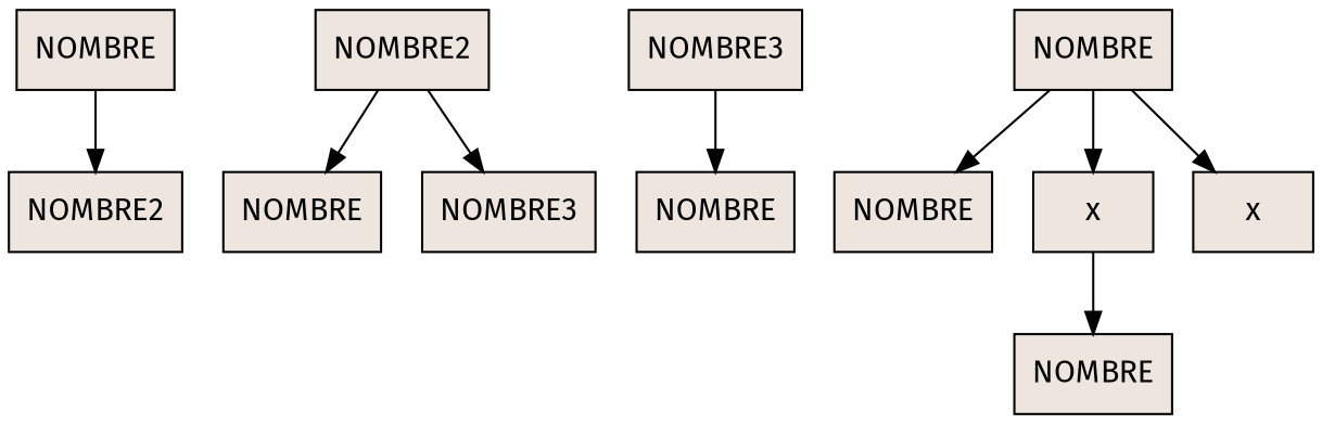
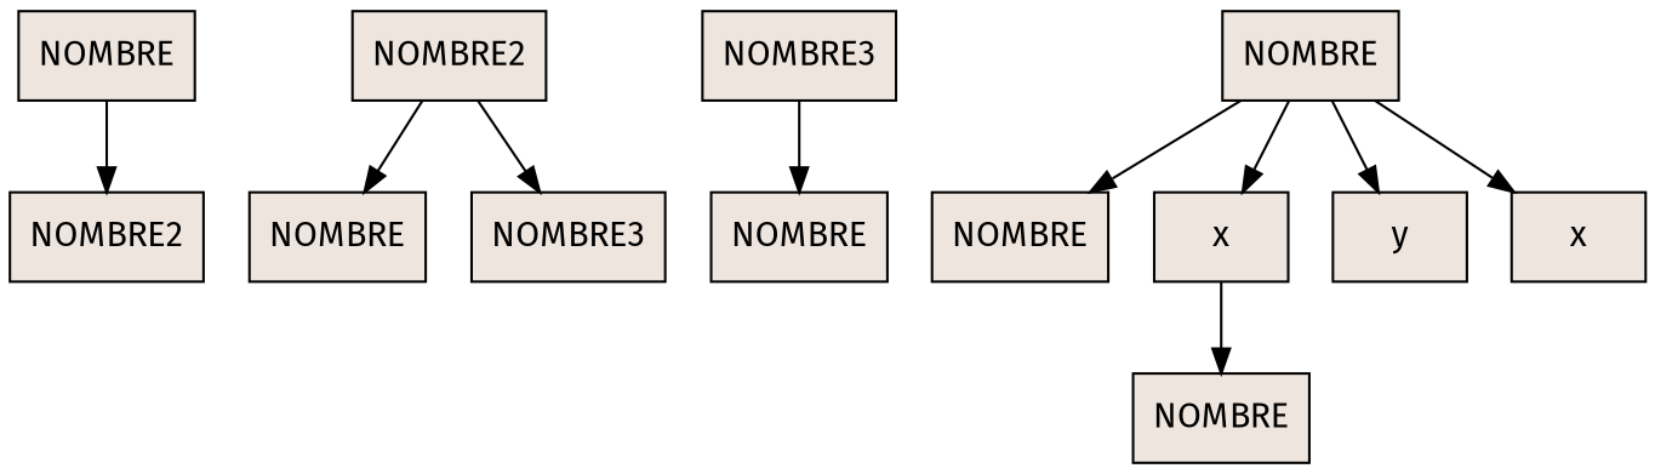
  digraph {
    rankdir=TB
    fontname="Fira Sans"
    node [fillcolor=seashell2 shape=record style=filled fontname="Fira Sans"]
    edge [fontname="Fira Sans"]
    n1 [label=NOMBRE2]
    n2 [label=NOMBRE]
    n3 [label=NOMBRE]
    n4 [label=NOMBRE3]
    n5 [label=NOMBRE2]
    n6 [label=NOMBRE]
    n7 [label=NOMBRE3]
    n8 [label=NOMBRE]
    n9 [label=x]
    n10 [label=NOMBRE]
+   n11 [label=y]
    n12 [label=x]
    n13 [label=NOMBRE]
    n2 -> n1
    n5 -> n3
    n5 -> n4
    n7 -> n6
    n9 -> n10
    n13 -> n8
    n13 -> n9
+   n13 -> n11
    n13 -> n12
  }
